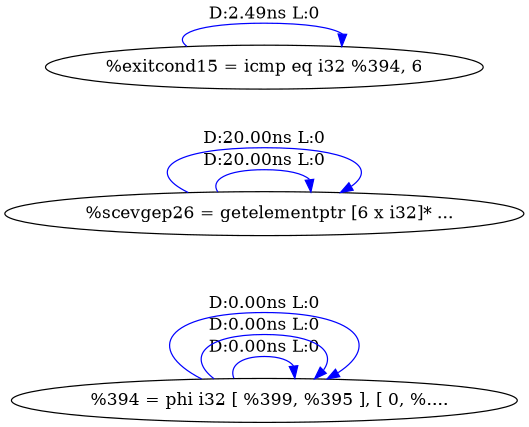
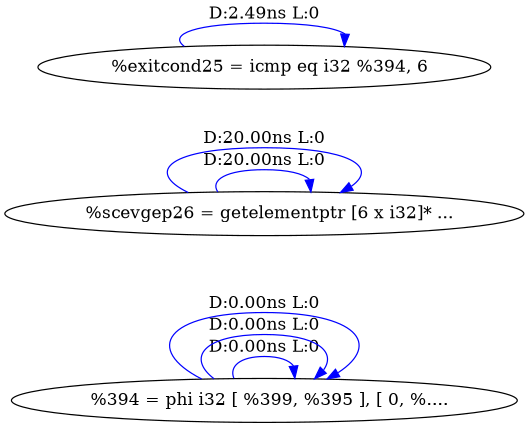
  digraph {
    rankdir=LR
    edge [color=blue]
    n1 [label="  %394 = phi i32 [ %399, %395 ], [ 0, %...."]
    n2 [label="  %scevgep26 = getelementptr [6 x i32]* ..."]
-   n3 [label="%exitcond15 = icmp eq i32 %394, 6"]
+   n3 [label="  %exitcond25 = icmp eq i32 %394, 6"]
    n1 -> n1 [label="D:0.00ns L:0"]
    n1 -> n1 [label="D:0.00ns L:0"]
    n1 -> n1 [label="D:0.00ns L:0"]
    n2 -> n2 [label="D:20.00ns L:0"]
    n2 -> n2 [label="D:20.00ns L:0"]
    n3 -> n3 [label="D:2.49ns L:0"]
  }
